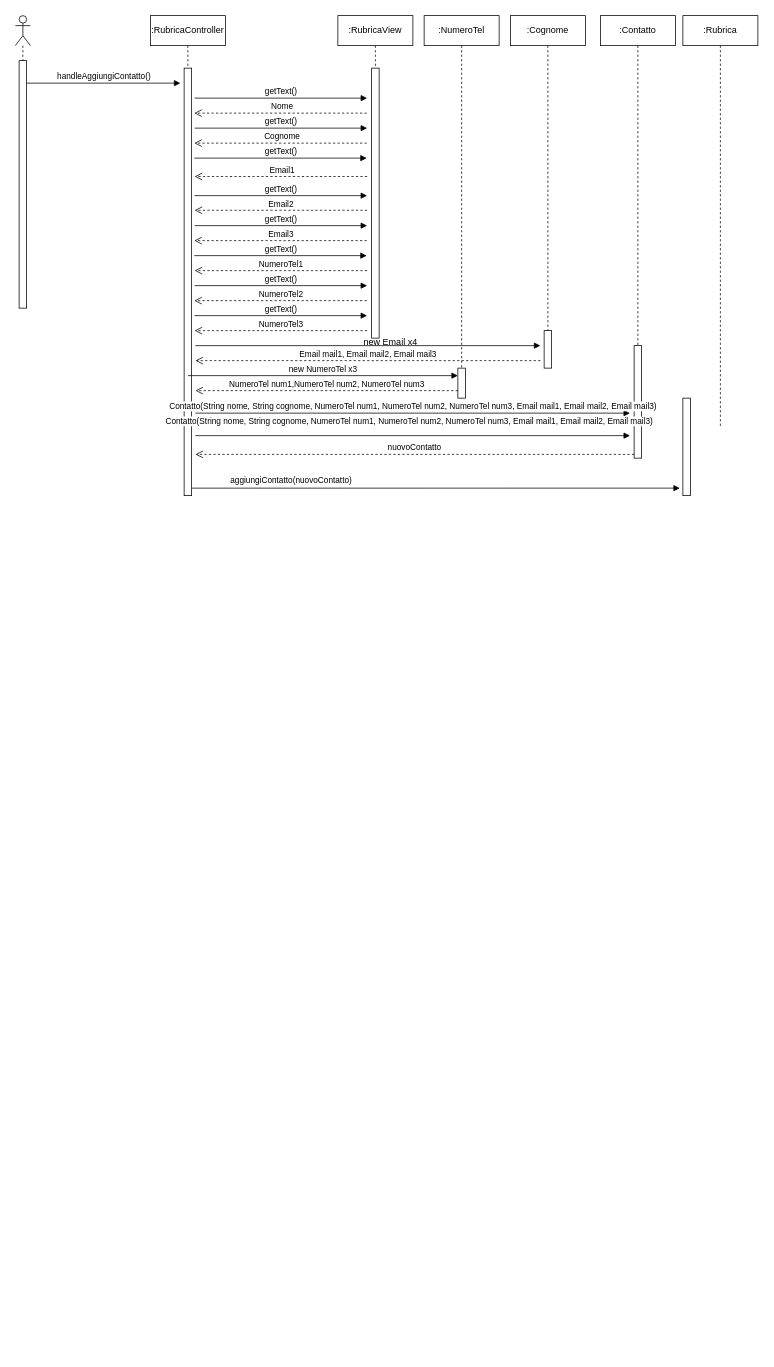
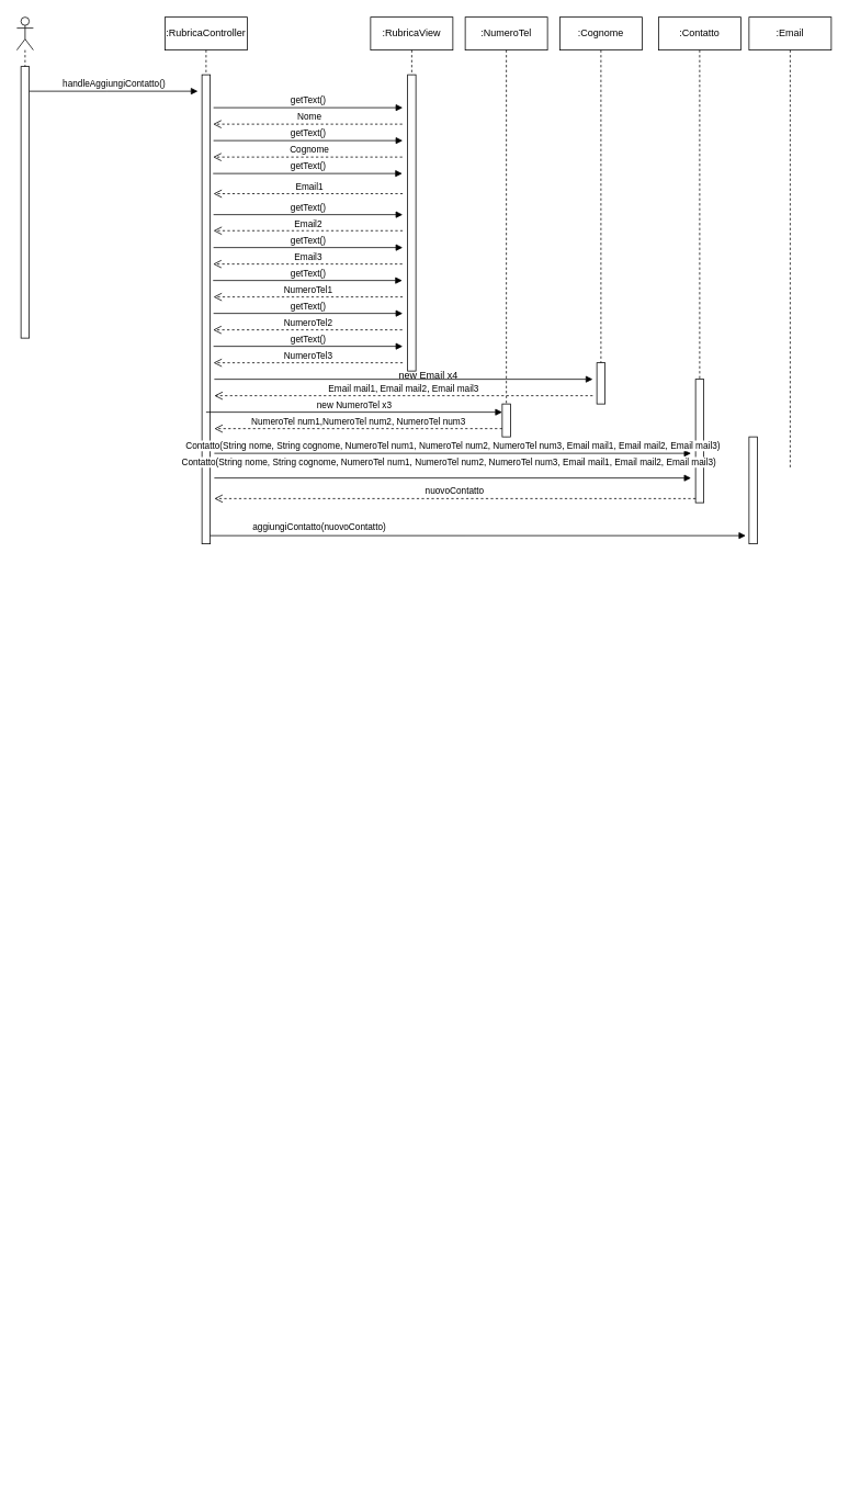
  <mxCell id="0" />
  <mxCell id="1" parent="0" />
  <mxCell id="2" value="&#10;  &#10;    &#10;      &#10;        &#10;        &#10;        &#10;          &#10;        &#10;        &#10;          &#10;        &#10;        &#10;          &#10;        &#10;        &#10;          &#10;        &#10;        &#10;          &#10;        &#10;        &#10;          &#10;        &#10;        &#10;          &#10;        &#10;        &#10;          &#10;            &#10;            &#10;              &#10;            &#10;          &#10;        &#10;        &#10;          &#10;        &#10;        &#10;          &#10;            &#10;            &#10;              &#10;            &#10;          &#10;        &#10;        &#10;          &#10;        &#10;        &#10;          &#10;            &#10;            &#10;              &#10;            &#10;          &#10;        &#10;        &#10;          &#10;        &#10;        &#10;          &#10;            &#10;            &#10;              &#10;            &#10;          &#10;        &#10;        &#10;          &#10;            &#10;            &#10;          &#10;        &#10;        &#10;          &#10;            &#10;            &#10;          &#10;        &#10;        &#10;          &#10;            &#10;            &#10;            &#10;              &#10;            &#10;          &#10;        &#10;      &#10;    &#10;  &#10;&#10;&#10;&#10;    &#10;" style="text;whiteSpace=wrap;html=1;" parent="1" vertex="1"><mxGeometry x="210" y="390" width="30" height="1410" as="geometry" /></mxCell>
  <mxCell id="3" value="" style="shape=umlLifeline;perimeter=lifelinePerimeter;whiteSpace=wrap;html=1;container=1;dropTarget=0;collapsible=0;recursiveResize=0;outlineConnect=0;portConstraint=eastwest;newEdgeStyle={&quot;curved&quot;:0,&quot;rounded&quot;:0};participant=umlActor;" parent="1" vertex="1"><mxGeometry x="20" y="20" width="20" height="390" as="geometry" /></mxCell>
  <mxCell id="4" value="" style="html=1;points=[[0,0,0,0,5],[0,1,0,0,-5],[1,0,0,0,5],[1,1,0,0,-5]];perimeter=orthogonalPerimeter;outlineConnect=0;targetShapes=umlLifeline;portConstraint=eastwest;newEdgeStyle={&quot;curved&quot;:0,&quot;rounded&quot;:0};" parent="3" vertex="1"><mxGeometry x="5" y="60" width="10" height="330" as="geometry" /></mxCell>
- <mxCell id="5" value=":Rubrica" style="shape=umlLifeline;perimeter=lifelinePerimeter;whiteSpace=wrap;html=1;container=1;dropTarget=0;collapsible=0;recursiveResize=0;outlineConnect=0;portConstraint=eastwest;newEdgeStyle={&quot;curved&quot;:0,&quot;rounded&quot;:0};" parent="1" vertex="1"><mxGeometry x="910" y="20" width="100" height="550" as="geometry" /></mxCell>
+ <mxCell id="5" value=":Email" style="shape=umlLifeline;perimeter=lifelinePerimeter;whiteSpace=wrap;html=1;container=1;dropTarget=0;collapsible=0;recursiveResize=0;outlineConnect=0;portConstraint=eastwest;newEdgeStyle={&quot;curved&quot;:0,&quot;rounded&quot;:0};" parent="1" vertex="1"><mxGeometry x="910" y="20" width="100" height="550" as="geometry" /></mxCell>
  <mxCell id="6" value="handleAggiungiContatto()" style="html=1;verticalAlign=bottom;endArrow=block;curved=0;rounded=0;" parent="1" edge="1"><mxGeometry width="80" relative="1" as="geometry"><mxPoint x="35" y="110" as="sourcePoint" /><mxPoint x="240" y="110" as="targetPoint" /><Array as="points"><mxPoint x="130" y="110" /></Array></mxGeometry></mxCell>
  <mxCell id="7" value=":RubricaController" style="shape=umlLifeline;perimeter=lifelinePerimeter;whiteSpace=wrap;html=1;container=1;dropTarget=0;collapsible=0;recursiveResize=0;outlineConnect=0;portConstraint=eastwest;newEdgeStyle={&quot;curved&quot;:0,&quot;rounded&quot;:0};" parent="1" vertex="1"><mxGeometry x="200" y="20" width="100" height="640" as="geometry" /></mxCell>
  <mxCell id="8" value="" style="html=1;points=[[0,0,0,0,5],[0,1,0,0,-5],[1,0,0,0,5],[1,1,0,0,-5]];perimeter=orthogonalPerimeter;outlineConnect=0;targetShapes=umlLifeline;portConstraint=eastwest;newEdgeStyle={&quot;curved&quot;:0,&quot;rounded&quot;:0};" parent="7" vertex="1"><mxGeometry x="45" y="70" width="10" height="570" as="geometry" /></mxCell>
  <mxCell id="9" value=":Contatto" style="shape=umlLifeline;perimeter=lifelinePerimeter;whiteSpace=wrap;html=1;container=1;dropTarget=0;collapsible=0;recursiveResize=0;outlineConnect=0;portConstraint=eastwest;newEdgeStyle={&quot;curved&quot;:0,&quot;rounded&quot;:0};" parent="1" vertex="1"><mxGeometry x="800" y="20" width="100" height="590" as="geometry" /></mxCell>
  <mxCell id="10" value="" style="html=1;points=[[0,0,0,0,5],[0,1,0,0,-5],[1,0,0,0,5],[1,1,0,0,-5]];perimeter=orthogonalPerimeter;outlineConnect=0;targetShapes=umlLifeline;portConstraint=eastwest;newEdgeStyle={&quot;curved&quot;:0,&quot;rounded&quot;:0};" parent="9" vertex="1"><mxGeometry x="45" y="440" width="10" height="150" as="geometry" /></mxCell>
  <mxCell id="11" value="" style="endArrow=block;endFill=1;html=1;edgeStyle=orthogonalEdgeStyle;align=left;verticalAlign=top;rounded=0;" parent="1" edge="1"><mxGeometry x="-1" relative="1" as="geometry"><mxPoint x="255" y="650.03" as="sourcePoint" /><mxPoint x="906" y="650" as="targetPoint" /></mxGeometry></mxCell>
  <mxCell id="12" value="aggiungiContatto(nuovoContatto)" style="edgeLabel;resizable=0;html=1;align=left;verticalAlign=bottom;" parent="11" connectable="0" vertex="1"><mxGeometry x="-1" relative="1" as="geometry"><mxPoint x="50" y="-2" as="offset" /></mxGeometry></mxCell>
  <mxCell id="13" value=":RubricaView" style="shape=umlLifeline;perimeter=lifelinePerimeter;whiteSpace=wrap;html=1;container=1;dropTarget=0;collapsible=0;recursiveResize=0;outlineConnect=0;portConstraint=eastwest;newEdgeStyle={&quot;curved&quot;:0,&quot;rounded&quot;:0};" parent="1" vertex="1"><mxGeometry x="450" y="20" width="100" height="430" as="geometry" /></mxCell>
  <mxCell id="14" value="" style="html=1;points=[[0,0,0,0,5],[0,1,0,0,-5],[1,0,0,0,5],[1,1,0,0,-5]];perimeter=orthogonalPerimeter;outlineConnect=0;targetShapes=umlLifeline;portConstraint=eastwest;newEdgeStyle={&quot;curved&quot;:0,&quot;rounded&quot;:0};" parent="13" vertex="1"><mxGeometry x="45" y="70" width="10" height="360" as="geometry" /></mxCell>
  <mxCell id="15" value="Contatto(String nome, String cognome, NumeroTel num1, NumeroTel num2, NumeroTel num3, Email mail1, Email mail2, Email mail3)" style="html=1;verticalAlign=bottom;endArrow=block;curved=0;rounded=0;" parent="1" edge="1"><mxGeometry x="-0.018" y="10" relative="1" as="geometry"><mxPoint x="260" y="580" as="sourcePoint" /><mxPoint x="839.5" y="580" as="targetPoint" /><mxPoint as="offset" /></mxGeometry></mxCell>
  <mxCell id="16" value="nuovoContatto" style="html=1;verticalAlign=bottom;endArrow=open;dashed=1;endSize=8;curved=0;rounded=0;exitX=0;exitY=1;exitDx=0;exitDy=-5;" parent="1" source="10" edge="1"><mxGeometry relative="1" as="geometry"><mxPoint x="260" y="605" as="targetPoint" /></mxGeometry></mxCell>
  <mxCell id="17" value="getText()" style="html=1;verticalAlign=bottom;endArrow=block;curved=0;rounded=0;" parent="1" edge="1"><mxGeometry width="80" relative="1" as="geometry"><mxPoint x="259" y="170" as="sourcePoint" /><mxPoint x="489" y="170" as="targetPoint" /></mxGeometry></mxCell>
  <mxCell id="18" value="&amp;nbsp;Cognome" style="html=1;verticalAlign=bottom;endArrow=open;dashed=1;endSize=8;curved=0;rounded=0;" parent="1" edge="1"><mxGeometry relative="1" as="geometry"><mxPoint x="488.5" y="190" as="sourcePoint" /><mxPoint x="258.5" y="190" as="targetPoint" /></mxGeometry></mxCell>
  <mxCell id="19" value="getText()" style="html=1;verticalAlign=bottom;endArrow=block;curved=0;rounded=0;" parent="1" edge="1"><mxGeometry width="80" relative="1" as="geometry"><mxPoint x="258.5" y="210" as="sourcePoint" /><mxPoint x="488.5" y="210" as="targetPoint" /></mxGeometry></mxCell>
  <mxCell id="20" value="&amp;nbsp;Email1" style="html=1;verticalAlign=bottom;endArrow=open;dashed=1;endSize=8;curved=0;rounded=0;" parent="1" edge="1"><mxGeometry relative="1" as="geometry"><mxPoint x="489" y="234.5" as="sourcePoint" /><mxPoint x="259" y="234.5" as="targetPoint" /></mxGeometry></mxCell>
  <mxCell id="21" value="getText()" style="html=1;verticalAlign=bottom;endArrow=block;curved=0;rounded=0;" parent="1" edge="1"><mxGeometry width="80" relative="1" as="geometry"><mxPoint x="259" y="260" as="sourcePoint" /><mxPoint x="489" y="260" as="targetPoint" /></mxGeometry></mxCell>
  <mxCell id="22" value="Email2" style="html=1;verticalAlign=bottom;endArrow=open;dashed=1;endSize=8;curved=0;rounded=0;" parent="1" edge="1"><mxGeometry relative="1" as="geometry"><mxPoint x="489" y="279.5" as="sourcePoint" /><mxPoint x="259" y="279.5" as="targetPoint" /></mxGeometry></mxCell>
  <mxCell id="23" value="getText()" style="html=1;verticalAlign=bottom;endArrow=block;curved=0;rounded=0;" parent="1" edge="1"><mxGeometry width="80" relative="1" as="geometry"><mxPoint x="259" y="300" as="sourcePoint" /><mxPoint x="489" y="300" as="targetPoint" /></mxGeometry></mxCell>
  <mxCell id="24" value="Email3" style="html=1;verticalAlign=bottom;endArrow=open;dashed=1;endSize=8;curved=0;rounded=0;" parent="1" edge="1"><mxGeometry relative="1" as="geometry"><mxPoint x="488.5" y="320" as="sourcePoint" /><mxPoint x="258.5" y="320" as="targetPoint" /></mxGeometry></mxCell>
  <mxCell id="25" value="getText()" style="html=1;verticalAlign=bottom;endArrow=block;curved=0;rounded=0;" parent="1" edge="1"><mxGeometry width="80" relative="1" as="geometry"><mxPoint x="258.5" y="340" as="sourcePoint" /><mxPoint x="488.5" y="340" as="targetPoint" /></mxGeometry></mxCell>
  <mxCell id="26" value="NumeroTel1" style="html=1;verticalAlign=bottom;endArrow=open;dashed=1;endSize=8;curved=0;rounded=0;" parent="1" edge="1"><mxGeometry relative="1" as="geometry"><mxPoint x="489" y="360" as="sourcePoint" /><mxPoint x="259" y="360" as="targetPoint" /></mxGeometry></mxCell>
  <mxCell id="27" value="getText()" style="html=1;verticalAlign=bottom;endArrow=block;curved=0;rounded=0;" parent="1" edge="1"><mxGeometry width="80" relative="1" as="geometry"><mxPoint x="259" y="380" as="sourcePoint" /><mxPoint x="489" y="380" as="targetPoint" /></mxGeometry></mxCell>
  <mxCell id="28" value="NumeroTel2" style="html=1;verticalAlign=bottom;endArrow=open;dashed=1;endSize=8;curved=0;rounded=0;" parent="1" edge="1"><mxGeometry relative="1" as="geometry"><mxPoint x="488.5" y="400" as="sourcePoint" /><mxPoint x="258.5" y="400" as="targetPoint" /></mxGeometry></mxCell>
  <mxCell id="29" value="getText()" style="html=1;verticalAlign=bottom;endArrow=block;curved=0;rounded=0;" parent="1" edge="1"><mxGeometry width="80" relative="1" as="geometry"><mxPoint x="259" y="130" as="sourcePoint" /><mxPoint x="489" y="130" as="targetPoint" /></mxGeometry></mxCell>
  <mxCell id="30" value="&amp;nbsp;Nome" style="html=1;verticalAlign=bottom;endArrow=open;dashed=1;endSize=8;curved=0;rounded=0;" parent="1" edge="1"><mxGeometry relative="1" as="geometry"><mxPoint x="488.5" y="150" as="sourcePoint" /><mxPoint x="258.5" y="150" as="targetPoint" /></mxGeometry></mxCell>
  <mxCell id="31" value="getText()" style="html=1;verticalAlign=bottom;endArrow=block;curved=0;rounded=0;" parent="1" edge="1"><mxGeometry width="80" relative="1" as="geometry"><mxPoint x="259" y="420" as="sourcePoint" /><mxPoint x="489" y="420" as="targetPoint" /></mxGeometry></mxCell>
  <mxCell id="32" value="NumeroTel3" style="html=1;verticalAlign=bottom;endArrow=open;dashed=1;endSize=8;curved=0;rounded=0;" parent="1" edge="1"><mxGeometry relative="1" as="geometry"><mxPoint x="489" y="440" as="sourcePoint" /><mxPoint x="259" y="440" as="targetPoint" /></mxGeometry></mxCell>
  <mxCell id="33" value="" style="html=1;points=[[0,0,0,0,5],[0,1,0,0,-5],[1,0,0,0,5],[1,1,0,0,-5]];perimeter=orthogonalPerimeter;outlineConnect=0;targetShapes=umlLifeline;portConstraint=eastwest;newEdgeStyle={&quot;curved&quot;:0,&quot;rounded&quot;:0};" parent="1" vertex="1"><mxGeometry x="910" y="530" width="10" height="130" as="geometry" /></mxCell>
  <mxCell id="34" value="" style="html=1;verticalAlign=bottom;endArrow=block;curved=0;rounded=0;" edge="1" parent="1"><mxGeometry width="80" relative="1" as="geometry"><mxPoint x="260" y="460" as="sourcePoint" /><mxPoint x="720" y="460" as="targetPoint" /></mxGeometry></mxCell>
  <mxCell id="35" value="new NumeroTel x3" style="html=1;verticalAlign=bottom;endArrow=block;curved=0;rounded=0;" edge="1" parent="1" target="39"><mxGeometry width="80" relative="1" as="geometry"><mxPoint x="250" y="500" as="sourcePoint" /><mxPoint x="590" y="500" as="targetPoint" /></mxGeometry></mxCell>
  <mxCell id="36" value="Contatto(String nome, String cognome, NumeroTel num1, NumeroTel num2, NumeroTel num3, Email mail1, Email mail2, Email mail3)" style="html=1;verticalAlign=bottom;endArrow=block;curved=0;rounded=0;" edge="1" parent="1"><mxGeometry width="80" relative="1" as="geometry"><mxPoint x="260" y="550" as="sourcePoint" /><mxPoint x="839.5" y="550" as="targetPoint" /></mxGeometry></mxCell>
  <mxCell id="37" value="new Email x4" style="text;html=1;align=center;verticalAlign=middle;resizable=0;points=[];autosize=1;strokeColor=none;fillColor=none;" vertex="1" parent="1"><mxGeometry x="475" y="440" width="90" height="30" as="geometry" /></mxCell>
  <mxCell id="38" value=":NumeroTel" style="shape=umlLifeline;perimeter=lifelinePerimeter;whiteSpace=wrap;html=1;container=1;dropTarget=0;collapsible=0;recursiveResize=0;outlineConnect=0;portConstraint=eastwest;newEdgeStyle={&quot;curved&quot;:0,&quot;rounded&quot;:0};" vertex="1" parent="1"><mxGeometry x="565" y="20" width="100" height="510" as="geometry" /></mxCell>
  <mxCell id="39" value="" style="html=1;points=[[0,0,0,0,5],[0,1,0,0,-5],[1,0,0,0,5],[1,1,0,0,-5]];perimeter=orthogonalPerimeter;outlineConnect=0;targetShapes=umlLifeline;portConstraint=eastwest;newEdgeStyle={&quot;curved&quot;:0,&quot;rounded&quot;:0};" vertex="1" parent="38"><mxGeometry x="45" y="470" width="10" height="40" as="geometry" /></mxCell>
  <mxCell id="40" value=":Cognome" style="shape=umlLifeline;perimeter=lifelinePerimeter;whiteSpace=wrap;html=1;container=1;dropTarget=0;collapsible=0;recursiveResize=0;outlineConnect=0;portConstraint=eastwest;newEdgeStyle={&quot;curved&quot;:0,&quot;rounded&quot;:0};" vertex="1" parent="1"><mxGeometry x="680" y="20" width="100" height="470" as="geometry" /></mxCell>
  <mxCell id="41" value="" style="html=1;points=[[0,0,0,0,5],[0,1,0,0,-5],[1,0,0,0,5],[1,1,0,0,-5]];perimeter=orthogonalPerimeter;outlineConnect=0;targetShapes=umlLifeline;portConstraint=eastwest;newEdgeStyle={&quot;curved&quot;:0,&quot;rounded&quot;:0};" vertex="1" parent="40"><mxGeometry x="45" y="420" width="10" height="50" as="geometry" /></mxCell>
  <mxCell id="42" value="NumeroTel num1,NumeroTel num2, NumeroTel num3" style="html=1;verticalAlign=bottom;endArrow=open;dashed=1;endSize=8;curved=0;rounded=0;" edge="1" parent="1"><mxGeometry relative="1" as="geometry"><mxPoint x="610" y="520" as="sourcePoint" /><mxPoint x="260" y="520" as="targetPoint" /></mxGeometry></mxCell>
  <mxCell id="43" value="Email mail1, Email mail2, Email mail3" style="html=1;verticalAlign=bottom;endArrow=open;dashed=1;endSize=8;curved=0;rounded=0;" edge="1" parent="1"><mxGeometry relative="1" as="geometry"><mxPoint x="720" y="480" as="sourcePoint" /><mxPoint x="260" y="480" as="targetPoint" /></mxGeometry></mxCell>
